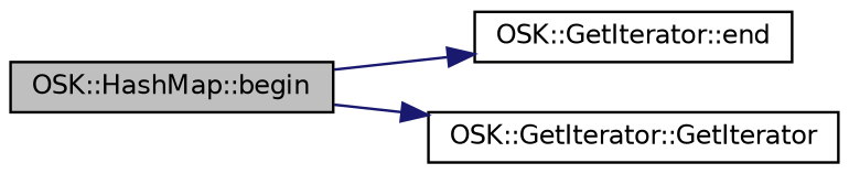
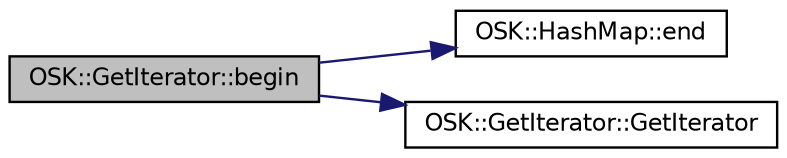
  digraph {
    rankdir=LR
    node [color=black fillcolor=white fontname=Helvetica fontsize=10 shape=record style=filled]
    edge [color=midnightblue fontname=Helvetica fontsize=10 labelfontname=Helvetica labelfontsize=10 style=solid]
-   n1 [fillcolor=grey75 fontcolor=black height=0.2 label="OSK::HashMap::begin" width=0.4]
-   n2 [height=0.2 label="OSK::GetIterator::end" width=0.4]
+   n1 [fillcolor=grey75 fontcolor=black height=0.2 label="OSK::GetIterator::begin" width=0.4]
+   n2 [height=0.2 label="OSK::HashMap::end" width=0.4]
    n3 [height=0.2 label="OSK::GetIterator::GetIterator" width=0.4]
    n1 -> n2
    n1 -> n3
  }
